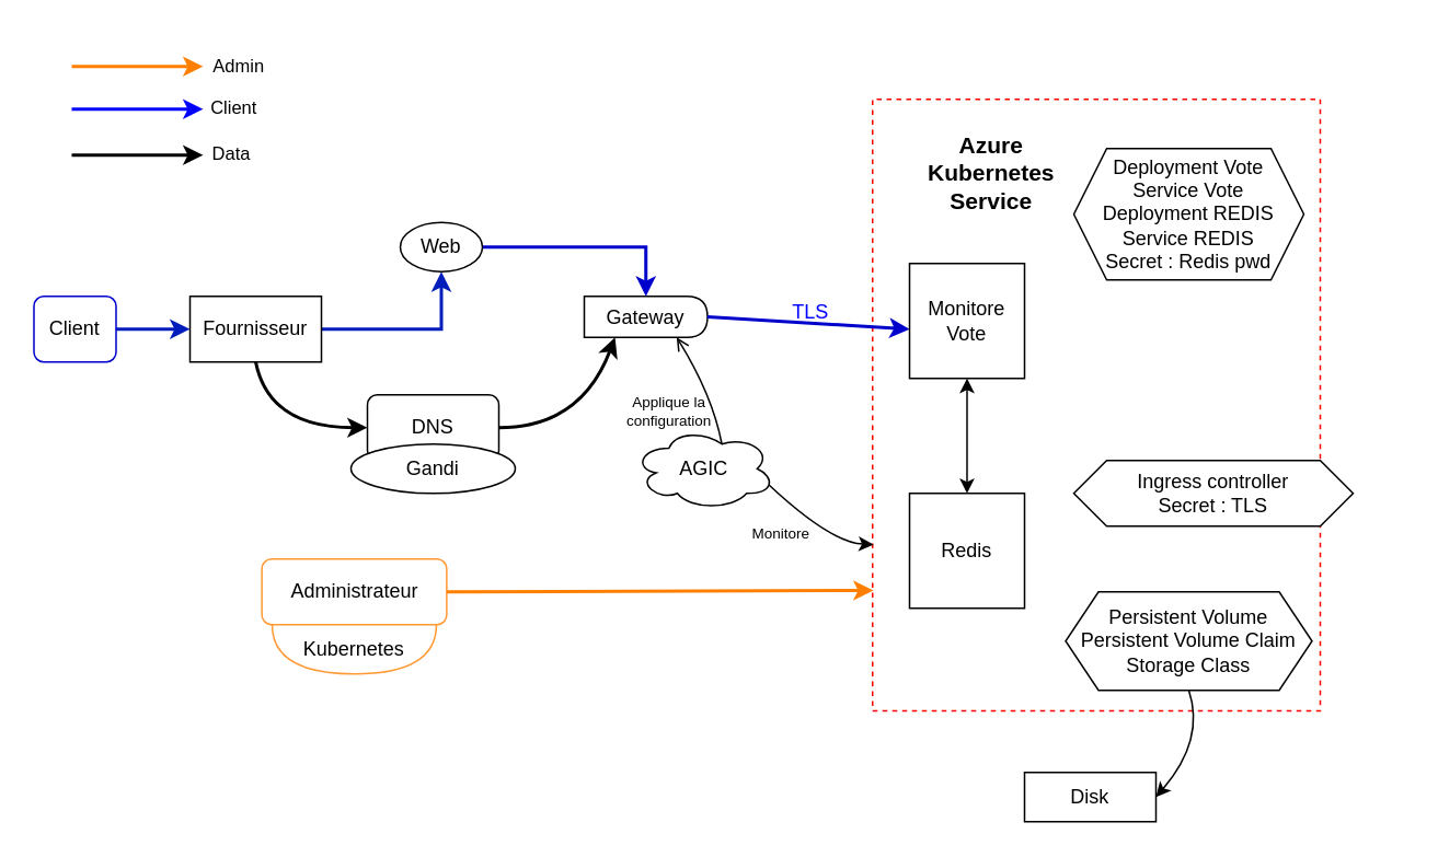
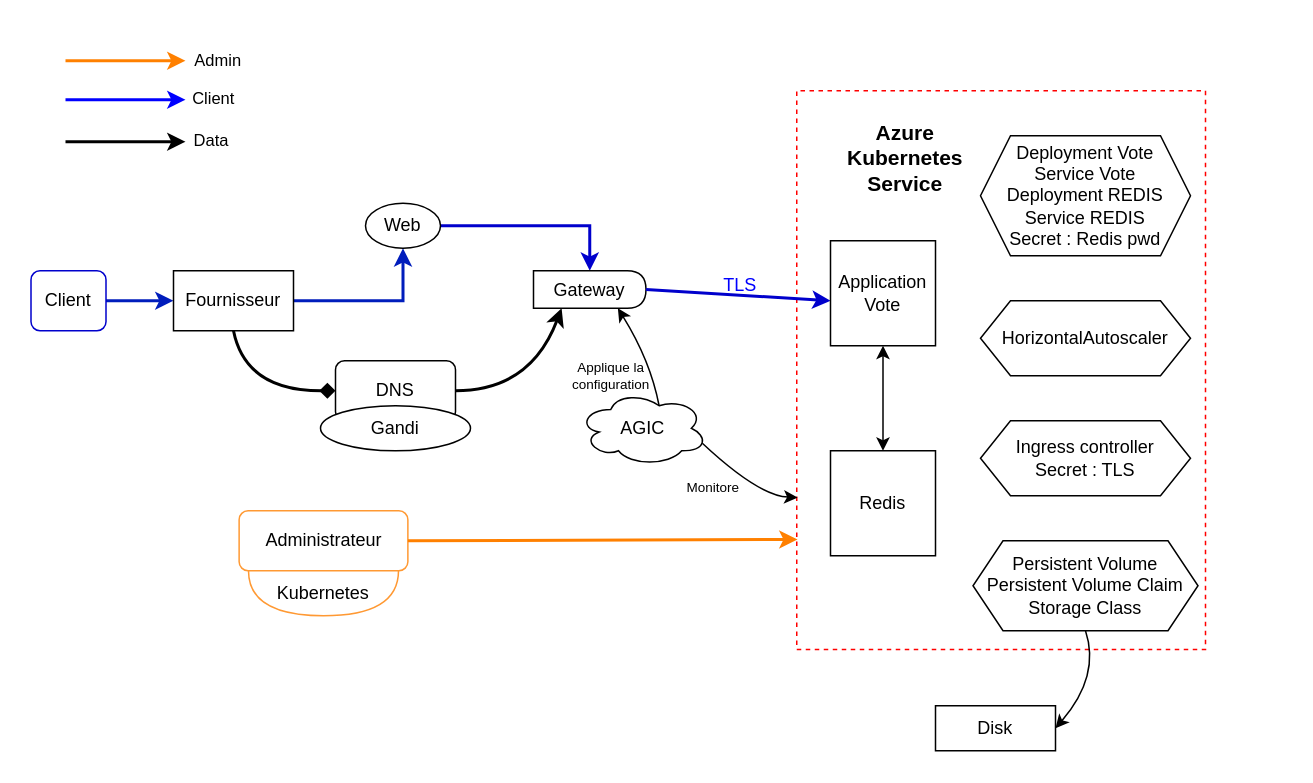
  <mxCell id="0" />
  <mxCell id="1" parent="0" />
  <mxCell id="2" value="" style="edgeStyle=orthogonalEdgeStyle;rounded=0;orthogonalLoop=1;jettySize=auto;html=1;fontSize=12;fillColor=#0050ef;strokeColor=#001DBC;strokeWidth=2;" edge="1" parent="1" source="3" target="5"><mxGeometry relative="1" as="geometry" /></mxCell>
  <mxCell id="3" value="Client" style="rounded=1;whiteSpace=wrap;html=1;strokeColor=#0000CC;" vertex="1" parent="1"><mxGeometry x="20" y="180" width="50" height="40" as="geometry" /></mxCell>
  <mxCell id="4" value="" style="edgeStyle=orthogonalEdgeStyle;rounded=0;orthogonalLoop=1;jettySize=auto;html=1;fontSize=12;fillColor=#0050ef;strokeColor=#001DBC;strokeWidth=2;" edge="1" parent="1" source="5" target="7"><mxGeometry relative="1" as="geometry" /></mxCell>
  <mxCell id="5" value="Fournisseur" style="rounded=0;whiteSpace=wrap;html=1;" vertex="1" parent="1"><mxGeometry x="115" y="180" width="80" height="40" as="geometry" /></mxCell>
  <mxCell id="6" value="" style="edgeStyle=orthogonalEdgeStyle;rounded=0;orthogonalLoop=1;jettySize=auto;html=1;fontSize=12;fillColor=#60a917;strokeColor=#0000CC;strokeWidth=2;" edge="1" parent="1" source="7" target="19"><mxGeometry relative="1" as="geometry" /></mxCell>
  <mxCell id="7" value="Web" style="ellipse;whiteSpace=wrap;html=1;" vertex="1" parent="1"><mxGeometry x="243" y="135" width="50" height="30" as="geometry" /></mxCell>
  <mxCell id="8" value="AGIC" style="ellipse;shape=cloud;whiteSpace=wrap;html=1;" vertex="1" parent="1"><mxGeometry x="385" y="260" width="86" height="50" as="geometry" /></mxCell>
  <mxCell id="9" value="" style="rounded=0;whiteSpace=wrap;html=1;rotation=90;dashed=1;labelBorderColor=#FF0000;strokeColor=#FF0000;" vertex="1" parent="1"><mxGeometry x="480.5" y="110" width="372.5" height="272.5" as="geometry" /></mxCell>
  <mxCell id="10" value="&lt;div&gt;Deployment Vote&lt;/div&gt;&lt;div&gt;Service Vote&lt;/div&gt;&lt;div&gt;Deployment REDIS&lt;/div&gt;&lt;div&gt;Service REDIS&lt;br&gt;&lt;/div&gt;&lt;div&gt;Secret : Redis pwd&lt;br&gt;&lt;/div&gt;" style="shape=hexagon;perimeter=hexagonPerimeter2;whiteSpace=wrap;html=1;fixedSize=1;" vertex="1" parent="1"><mxGeometry x="653" y="90" width="140" height="80" as="geometry" /></mxCell>
- <mxCell id="11" value="&lt;div&gt;Ingress controller&lt;/div&gt;&lt;div&gt;Secret : TLS&lt;br&gt;&lt;/div&gt;" style="shape=hexagon;perimeter=hexagonPerimeter2;whiteSpace=wrap;html=1;fixedSize=1;" vertex="1" parent="1"><mxGeometry x="653" y="280" width="170" height="40" as="geometry" /></mxCell>
+ <mxCell id="11" value="&lt;div&gt;Ingress controller&lt;/div&gt;&lt;div&gt;Secret : TLS&lt;br&gt;&lt;/div&gt;" style="shape=hexagon;perimeter=hexagonPerimeter2;whiteSpace=wrap;html=1;fixedSize=1;" vertex="1" parent="1"><mxGeometry x="653" y="280" width="140" height="50" as="geometry" /></mxCell>
  <mxCell id="12" value="Azure Kubernetes Service" style="text;html=1;strokeColor=none;fillColor=none;align=center;verticalAlign=middle;whiteSpace=wrap;rounded=0;fontStyle=1;fontSize=14;" vertex="1" parent="1"><mxGeometry x="563" y="80" width="80" height="50" as="geometry" /></mxCell>
  <mxCell id="13" value="&lt;div style=&quot;font-size: 12px;&quot;&gt;Persistent Volume&lt;/div&gt;&lt;div style=&quot;font-size: 12px;&quot;&gt;Persistent Volume Claim&lt;/div&gt;&lt;div style=&quot;font-size: 12px;&quot;&gt;Storage Class&lt;br style=&quot;font-size: 12px;&quot;&gt;&lt;/div&gt;" style="shape=hexagon;perimeter=hexagonPerimeter2;whiteSpace=wrap;html=1;fixedSize=1;fontSize=12;" vertex="1" parent="1"><mxGeometry x="648" y="360" width="150" height="60" as="geometry" /></mxCell>
  <mxCell id="14" value="Disk" style="rounded=0;whiteSpace=wrap;html=1;fontSize=12;" vertex="1" parent="1"><mxGeometry x="623" y="470" width="80" height="30" as="geometry" /></mxCell>
  <mxCell id="15" value="Redis" style="rounded=0;whiteSpace=wrap;html=1;fontSize=12;" vertex="1" parent="1"><mxGeometry x="553" y="300" width="70" height="70" as="geometry" /></mxCell>
  <mxCell id="16" value="DNS" style="rounded=1;whiteSpace=wrap;html=1;fontSize=12;" vertex="1" parent="1"><mxGeometry x="223" y="240" width="80" height="40" as="geometry" /></mxCell>
  <mxCell id="17" value="Gandi" style="ellipse;whiteSpace=wrap;html=1;fontSize=12;" vertex="1" parent="1"><mxGeometry x="213" y="270" width="100" height="30" as="geometry" /></mxCell>
  <mxCell id="18" value="Administrateur" style="rounded=1;whiteSpace=wrap;html=1;fontSize=12;strokeColor=#FF9933;" vertex="1" parent="1"><mxGeometry x="158.75" y="340" width="112.5" height="40" as="geometry" /></mxCell>
  <mxCell id="19" value="Gateway" style="shape=delay;whiteSpace=wrap;html=1;fontSize=12;" vertex="1" parent="1"><mxGeometry x="355" y="180" width="75" height="25" as="geometry" /></mxCell>
  <mxCell id="20" value="" style="endArrow=classic;startArrow=classic;html=1;rounded=0;strokeColor=default;fontSize=12;entryX=0.5;entryY=1;entryDx=0;entryDy=0;exitX=0.5;exitY=0;exitDx=0;exitDy=0;" edge="1" parent="1" source="15" target="36"><mxGeometry width="50" height="50" relative="1" as="geometry"><mxPoint x="293" y="200" as="sourcePoint" /><mxPoint x="343" y="150" as="targetPoint" /><Array as="points" /></mxGeometry></mxCell>
- <mxCell id="21" value="" style="curved=1;endArrow=classic;html=1;rounded=0;strokeColor=#000000;fontSize=12;entryX=0;entryY=0.5;entryDx=0;entryDy=0;exitX=0.5;exitY=1;exitDx=0;exitDy=0;fillColor=#60a917;strokeWidth=2;" edge="1" parent="1" source="5" target="16"><mxGeometry width="50" height="50" relative="1" as="geometry"><mxPoint x="475" y="70" as="sourcePoint" /><mxPoint x="525" as="targetPoint" y="20" /><Array as="points"><mxPoint x="163" y="260" /></Array></mxGeometry></mxCell>
- <mxCell id="22" value="" style="curved=1;endArrow=open;html=1;rounded=0;strokeColor=default;fontSize=12;exitX=0.625;exitY=0.2;exitDx=0;exitDy=0;exitPerimeter=0;entryX=0.75;entryY=1;entryDx=0;entryDy=0;" edge="1" parent="1" source="8" target="19"><mxGeometry width="50" height="50" relative="1" as="geometry"><mxPoint x="415" y="270" as="sourcePoint" /><mxPoint x="465" y="220" as="targetPoint" /><Array as="points"><mxPoint x="433" y="240" /></Array></mxGeometry></mxCell>
+ <mxCell id="21" value="" style="curved=1;endArrow=diamond;html=1;rounded=0;strokeColor=#000000;fontSize=12;entryX=0;entryY=0.5;entryDx=0;entryDy=0;exitX=0.5;exitY=1;exitDx=0;exitDy=0;fillColor=#60a917;strokeWidth=2;" edge="1" parent="1" source="5" target="16"><mxGeometry width="50" height="50" relative="1" as="geometry"><mxPoint x="475" y="70" as="sourcePoint" /><mxPoint x="525" as="targetPoint" y="20" /><Array as="points"><mxPoint x="163" y="260" /></Array></mxGeometry></mxCell>
+ <mxCell id="22" value="" style="curved=1;endArrow=classic;html=1;rounded=0;strokeColor=default;fontSize=12;exitX=0.625;exitY=0.2;exitDx=0;exitDy=0;exitPerimeter=0;entryX=0.75;entryY=1;entryDx=0;entryDy=0;" edge="1" parent="1" source="8" target="19"><mxGeometry width="50" height="50" relative="1" as="geometry"><mxPoint x="415" y="270" as="sourcePoint" /><mxPoint x="465" y="220" as="targetPoint" /><Array as="points"><mxPoint x="433" y="240" /></Array></mxGeometry></mxCell>
  <mxCell id="23" value="" style="curved=1;endArrow=classic;html=1;rounded=0;strokeColor=default;fontSize=12;exitX=0.96;exitY=0.7;exitDx=0;exitDy=0;exitPerimeter=0;entryX=0.728;entryY=0.998;entryDx=0;entryDy=0;entryPerimeter=0;" edge="1" parent="1" source="8" target="9"><mxGeometry width="50" height="50" relative="1" as="geometry"><mxPoint x="515" y="370" as="sourcePoint" /><mxPoint x="525" y="330" as="targetPoint" /><Array as="points"><mxPoint x="505" y="330" /></Array></mxGeometry></mxCell>
  <mxCell id="24" value="" style="endArrow=classic;html=1;rounded=0;strokeColor=#0000CC;fontSize=12;exitX=1;exitY=0.5;exitDx=0;exitDy=0;fillColor=#60a917;strokeWidth=2;" edge="1" parent="1" source="19"><mxGeometry width="50" height="50" relative="1" as="geometry"><mxPoint x="385" y="290" as="sourcePoint" /><mxPoint x="553" y="200" as="targetPoint" /></mxGeometry></mxCell>
  <mxCell id="25" value="" style="curved=1;endArrow=classic;html=1;rounded=0;strokeColor=default;fontSize=12;exitX=0.5;exitY=1;exitDx=0;exitDy=0;entryX=1;entryY=0.5;entryDx=0;entryDy=0;" edge="1" parent="1" source="13" target="14"><mxGeometry width="50" height="50" relative="1" as="geometry"><mxPoint x="553" y="430" as="sourcePoint" /><mxPoint x="603" y="380" as="targetPoint" /><Array as="points"><mxPoint x="733" y="450" /></Array></mxGeometry></mxCell>
+ <mxCell id="26" value="HorizontalAutoscaler" style="shape=hexagon;perimeter=hexagonPerimeter2;whiteSpace=wrap;html=1;fixedSize=1;fontSize=12;" vertex="1" parent="1"><mxGeometry x="653" y="200" width="140" height="50" as="geometry" /></mxCell>
  <mxCell id="27" value="" style="endArrow=classic;html=1;rounded=0;strokeColor=#FF8000;strokeWidth=2;fontSize=12;exitX=1;exitY=0.5;exitDx=0;exitDy=0;fillColor=#ffe6cc;entryX=0.803;entryY=0.998;entryDx=0;entryDy=0;entryPerimeter=0;" edge="1" parent="1" source="18" target="9"><mxGeometry width="50" height="50" relative="1" as="geometry"><mxPoint x="315" y="350" as="sourcePoint" /><mxPoint x="520" y="359.88" as="targetPoint" /></mxGeometry></mxCell>
  <mxCell id="28" value="Kubernetes" style="shape=or;whiteSpace=wrap;html=1;fontSize=12;rotation=90;horizontal=0;strokeColor=#FF9933;" vertex="1" parent="1"><mxGeometry x="200" y="345" width="30" height="100" as="geometry" /></mxCell>
  <mxCell id="29" value="Applique la configuration" style="text;html=1;strokeColor=none;fillColor=none;align=center;verticalAlign=middle;whiteSpace=wrap;rounded=0;labelBorderColor=none;fontSize=9;fontColor=#000000;" vertex="1" parent="1"><mxGeometry x="377" y="235" width="60" height="30" as="geometry" /></mxCell>
  <mxCell id="30" value="Monitore" style="text;html=1;strokeColor=none;fillColor=none;align=center;verticalAlign=middle;whiteSpace=wrap;rounded=0;labelBorderColor=none;fontSize=9;fontColor=#000000;" vertex="1" parent="1"><mxGeometry x="445" y="310" width="60" height="30" as="geometry" /></mxCell>
  <mxCell id="31" value="" style="endArrow=classic;html=1;rounded=0;strokeColor=#0000FF;strokeWidth=2;fontSize=9;fontColor=#000000;" edge="1" parent="1"><mxGeometry width="50" height="50" relative="1" as="geometry"><mxPoint x="43" y="66" as="sourcePoint" /><mxPoint x="123" y="66" as="targetPoint" /></mxGeometry></mxCell>
  <mxCell id="32" value="" style="endArrow=classic;html=1;rounded=0;strokeColor=#FF8000;strokeWidth=2;fontSize=9;fontColor=#000000;" edge="1" parent="1"><mxGeometry width="50" height="50" relative="1" as="geometry"><mxPoint x="43" y="40" as="sourcePoint" /><mxPoint x="123" y="40" as="targetPoint" /></mxGeometry></mxCell>
  <mxCell id="33" value="Admin" style="text;html=1;strokeColor=none;fillColor=none;align=center;verticalAlign=middle;whiteSpace=wrap;rounded=0;labelBorderColor=none;fontSize=11;fontColor=#000000;" vertex="1" parent="1"><mxGeometry x="115" width="60" height="40" as="geometry" y="20" /></mxCell>
  <mxCell id="34" value="Client" style="text;html=1;strokeColor=none;fillColor=none;align=center;verticalAlign=middle;whiteSpace=wrap;rounded=0;labelBorderColor=none;fontSize=11;fontColor=#000000;" vertex="1" parent="1"><mxGeometry x="112" y="50" width="60" height="30" as="geometry" /></mxCell>
  <mxCell id="35" value="" style="curved=1;endArrow=classic;html=1;rounded=0;strokeColor=#000000;strokeWidth=2;fontSize=11;fontColor=#000000;exitX=1;exitY=0.5;exitDx=0;exitDy=0;entryX=0.25;entryY=1;entryDx=0;entryDy=0;" edge="1" parent="1" source="16" target="19"><mxGeometry width="50" height="50" relative="1" as="geometry"><mxPoint x="325" y="200" as="sourcePoint" /><mxPoint x="375" y="150" as="targetPoint" /><Array as="points"><mxPoint x="353" y="260" /></Array></mxGeometry></mxCell>
- <mxCell id="36" value="Monitore Vote" style="whiteSpace=wrap;html=1;aspect=fixed;" vertex="1" parent="1"><mxGeometry x="553" y="160" width="70" height="70" as="geometry" /></mxCell>
+ <mxCell id="36" value="Application Vote" style="whiteSpace=wrap;html=1;aspect=fixed;" vertex="1" parent="1"><mxGeometry x="553" y="160" width="70" height="70" as="geometry" /></mxCell>
  <mxCell id="37" value="" style="endArrow=classic;html=1;rounded=0;strokeColor=#000000;strokeWidth=2;fontSize=11;fontColor=#000000;" edge="1" parent="1"><mxGeometry width="50" height="50" relative="1" as="geometry"><mxPoint x="43" y="94" as="sourcePoint" /><mxPoint x="123" y="94" as="targetPoint" /></mxGeometry></mxCell>
  <mxCell id="38" value="Data" style="text;html=1;strokeColor=none;fillColor=none;align=center;verticalAlign=middle;whiteSpace=wrap;rounded=0;labelBorderColor=none;fontSize=11;fontColor=#000000;" vertex="1" parent="1"><mxGeometry x="119.5" y="80" width="41" height="25" as="geometry" /></mxCell>
  <mxCell id="39" value="TLS" style="text;html=1;strokeColor=none;fillColor=none;align=center;verticalAlign=middle;whiteSpace=wrap;rounded=0;labelBorderColor=none;fontSize=12;rotation=0;fontColor=#0000FF;" vertex="1" parent="1"><mxGeometry x="463" y="180" width="60" height="20" as="geometry" /></mxCell>
